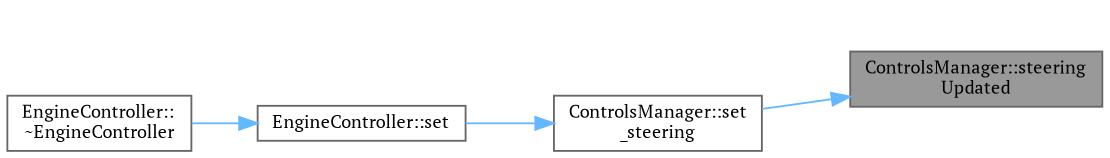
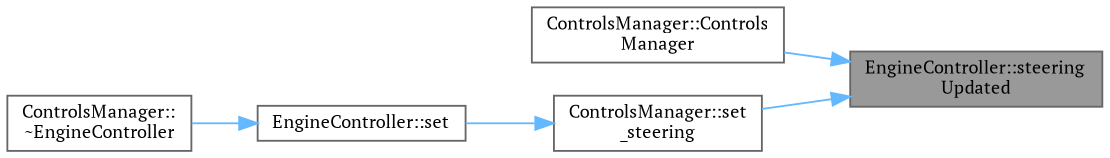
  digraph {
    fontname="PT Serif"
    rankdir=RL
    node [color=grey40 fillcolor=white fontname="PT Serif" fontsize=10 shape=box style=filled]
    edge [color=steelblue1 dir=back fontname="PT Serif" fontsize=10 labelfontname=Helvetica labelfontsize=10 style=solid]
-   n1 [color=gray40 fillcolor=grey60 fontcolor=black height=0.2 label="ControlsManager::steering\lUpdated" width=0.4]
+   n1 [color=gray40 fillcolor=grey60 fontcolor=black height=0.2 label="EngineController::steering\lUpdated" width=0.4]
+   n2 [height=0.2 label="ControlsManager::Controls\lManager" width=0.4]
    n3 [height=0.2 label="ControlsManager::set\l_steering" width=0.4]
    n4 [height=0.2 label="EngineController::set" width=0.4]
-   n5 [height=0.2 label="EngineController::\l~EngineController" width=0.4]
+   n5 [height=0.2 label="ControlsManager::\l~EngineController" width=0.4]
+   n1 -> n2
    n1 -> n3
    n3 -> n4
    n4 -> n5
  }
